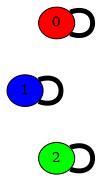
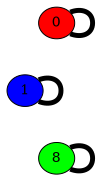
  graph {
    splines=false
    node [shape=ellipse style=filled]
    edge [penwidth=5.00]
    0 [fillcolor=red height=0.3 width=0.3]
    1 [fillcolor=blue height=0.3 width=0.3]
-   2 [fillcolor=green height=0.3 width=0.3]
+   2 [fillcolor=green height=0.3 width=0.3 label=8]
    0 -- 0
    0 -- 1 [penwidth=0.00]
    0 -- 2 [penwidth=0.00]
    1 -- 1
    1 -- 2 [penwidth=0.00]
    2 -- 2
  }
